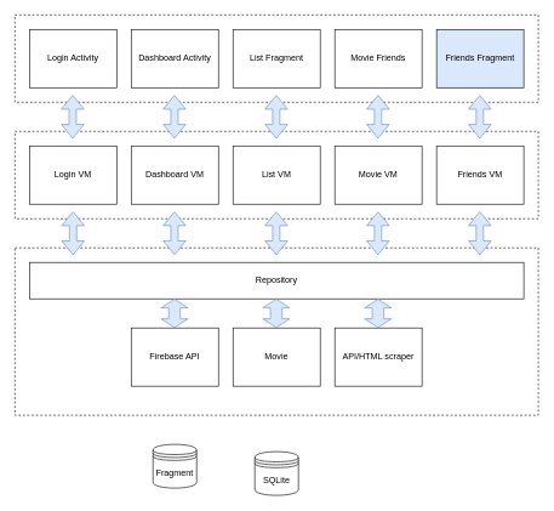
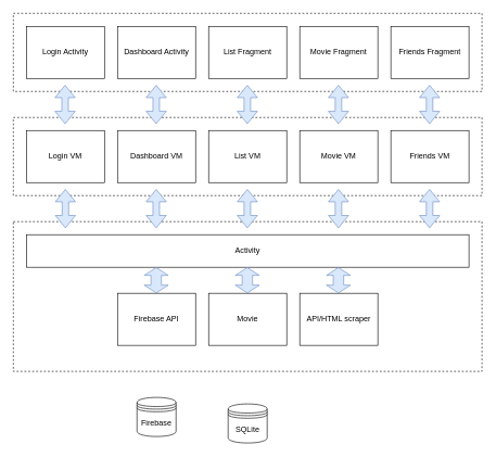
  <mxCell id="0" />
  <mxCell id="1" parent="0" />
  <mxCell id="2" value="" style="rounded=0;whiteSpace=wrap;html=1;dashed=1;gradientDirection=east;gradientColor=#FF9747;fillColor=none;" vertex="1" parent="1"><mxGeometry x="20" y="340" width="720" height="230" as="geometry" /></mxCell>
  <mxCell id="3" value="" style="rounded=0;whiteSpace=wrap;html=1;dashed=1;gradientDirection=east;gradientColor=#FF9747;fillColor=none;" vertex="1" parent="1"><mxGeometry x="20" y="180" width="720" height="120" as="geometry" /></mxCell>
  <mxCell id="4" value="" style="rounded=0;whiteSpace=wrap;html=1;dashed=1;gradientDirection=east;gradientColor=#FF9747;fillColor=none;" vertex="1" parent="1"><mxGeometry x="20" y="20" width="720" height="120" as="geometry" /></mxCell>
- <mxCell id="5" value="Friends Fragment" style="rounded=0;whiteSpace=wrap;html=1;fillColor=#dae8fc;" vertex="1" parent="1"><mxGeometry x="600" y="40" width="120" height="80" as="geometry" /></mxCell>
- <mxCell id="6" value="Movie Friends" style="rounded=0;whiteSpace=wrap;html=1;fillColor=#FFFFFF;" vertex="1" parent="1"><mxGeometry x="460" y="40" width="120" height="80" as="geometry" /></mxCell>
+ <mxCell id="5" value="Friends Fragment" style="rounded=0;whiteSpace=wrap;html=1;fillColor=#FFFFFF;" vertex="1" parent="1"><mxGeometry x="600" y="40" width="120" height="80" as="geometry" /></mxCell>
+ <mxCell id="6" value="Movie Fragment" style="rounded=0;whiteSpace=wrap;html=1;fillColor=#FFFFFF;" vertex="1" parent="1"><mxGeometry x="460" y="40" width="120" height="80" as="geometry" /></mxCell>
  <mxCell id="7" value="List Fragment" style="rounded=0;whiteSpace=wrap;html=1;fillColor=#FFFFFF;" vertex="1" parent="1"><mxGeometry x="320" y="40" width="120" height="80" as="geometry" /></mxCell>
  <mxCell id="8" value="Dashboard Activity&lt;span style=&quot;color: rgba(0 , 0 , 0 , 0) ; font-family: monospace ; font-size: 0px&quot;&gt;%3CmxGraphModel%3E%3Croot%3E%3CmxCell%20id%3D%220%22%2F%3E%3CmxCell%20id%3D%221%22%20parent%3D%220%22%2F%3E%3CmxCell%20id%3D%222%22%20value%3D%22%22%20style%3D%22rounded%3D0%3BwhiteSpace%3Dwrap%3Bhtml%3D1%3BfillColor%3D%23FFFFFF%3B%22%20vertex%3D%221%22%20parent%3D%221%22%3E%3CmxGeometry%20x%3D%22620%22%20y%3D%22100%22%20width%3D%22120%22%20height%3D%2280%22%20as%3D%22geometry%22%2F%3E%3C%2FmxCell%3E%3C%2Froot%3E%3C%2FmxGraphModel%3E&lt;/span&gt;" style="rounded=0;whiteSpace=wrap;html=1;fillColor=#FFFFFF;" vertex="1" parent="1"><mxGeometry x="180" y="40" width="120" height="80" as="geometry" /></mxCell>
  <mxCell id="9" value="Login Activity" style="rounded=0;whiteSpace=wrap;html=1;fillColor=#FFFFFF;" vertex="1" parent="1"><mxGeometry x="40" y="40" width="120" height="80" as="geometry" /></mxCell>
  <mxCell id="10" value="Login VM" style="rounded=0;whiteSpace=wrap;html=1;fillColor=#FFFFFF;" vertex="1" parent="1"><mxGeometry x="40" y="200" width="120" height="80" as="geometry" /></mxCell>
  <mxCell id="11" value="Dashboard VM" style="rounded=0;whiteSpace=wrap;html=1;fillColor=#FFFFFF;" vertex="1" parent="1"><mxGeometry x="180" y="200" width="120" height="80" as="geometry" /></mxCell>
  <mxCell id="12" value="List VM" style="rounded=0;whiteSpace=wrap;html=1;fillColor=#FFFFFF;" vertex="1" parent="1"><mxGeometry x="320" y="200" width="120" height="80" as="geometry" /></mxCell>
  <mxCell id="13" value="Movie VM" style="rounded=0;whiteSpace=wrap;html=1;fillColor=#FFFFFF;" vertex="1" parent="1"><mxGeometry x="460" y="200" width="120" height="80" as="geometry" /></mxCell>
  <mxCell id="14" value="Friends VM" style="rounded=0;whiteSpace=wrap;html=1;fillColor=#FFFFFF;" vertex="1" parent="1"><mxGeometry x="600" y="200" width="120" height="80" as="geometry" /></mxCell>
- <mxCell id="15" value="Repository" style="rounded=0;whiteSpace=wrap;html=1;fillColor=#FFFFFF;" vertex="1" parent="1"><mxGeometry x="40" y="360" width="680" height="50" as="geometry" /></mxCell>
+ <mxCell id="15" value="Activity" style="rounded=0;whiteSpace=wrap;html=1;fillColor=#FFFFFF;" vertex="1" parent="1"><mxGeometry x="40" y="360" width="680" height="50" as="geometry" /></mxCell>
  <mxCell id="16" value="API/HTML scraper" style="rounded=0;whiteSpace=wrap;html=1;fillColor=#FFFFFF;" vertex="1" parent="1"><mxGeometry x="460" y="450" width="120" height="80" as="geometry" /></mxCell>
  <mxCell id="17" style="edgeStyle=orthogonalEdgeStyle;rounded=0;orthogonalLoop=1;jettySize=auto;html=1;exitX=0.5;exitY=1;exitDx=0;exitDy=0;" edge="1" parent="1" source="16" target="16"><mxGeometry relative="1" as="geometry" /></mxCell>
  <mxCell id="18" value="Movie" style="rounded=0;whiteSpace=wrap;html=1;fillColor=#FFFFFF;" vertex="1" parent="1"><mxGeometry x="320" y="450" width="120" height="80" as="geometry" /></mxCell>
  <mxCell id="19" value="Firebase API" style="rounded=0;whiteSpace=wrap;html=1;fillColor=#FFFFFF;" vertex="1" parent="1"><mxGeometry x="180" y="450" width="120" height="80" as="geometry" /></mxCell>
  <mxCell id="20" value="" style="shape=flexArrow;endArrow=classic;startArrow=classic;html=1;fillColor=#dae8fc;strokeColor=#6c8ebf;" edge="1" parent="1"><mxGeometry width="50" height="50" relative="1" as="geometry"><mxPoint x="519.5" y="190" as="sourcePoint" /><mxPoint x="519.5" y="130" as="targetPoint" /></mxGeometry></mxCell>
  <mxCell id="21" value="" style="shape=flexArrow;endArrow=classic;startArrow=classic;html=1;fillColor=#dae8fc;strokeColor=#6c8ebf;" edge="1" parent="1"><mxGeometry width="50" height="50" relative="1" as="geometry"><mxPoint x="659.5" y="190" as="sourcePoint" /><mxPoint x="659.5" y="130" as="targetPoint" /></mxGeometry></mxCell>
  <mxCell id="22" value="" style="shape=flexArrow;endArrow=classic;startArrow=classic;html=1;fillColor=#dae8fc;strokeColor=#6c8ebf;" edge="1" parent="1"><mxGeometry width="50" height="50" relative="1" as="geometry"><mxPoint x="379.5" y="190" as="sourcePoint" /><mxPoint x="379.5" y="130" as="targetPoint" /></mxGeometry></mxCell>
  <mxCell id="23" value="" style="shape=flexArrow;endArrow=classic;startArrow=classic;html=1;fillColor=#dae8fc;strokeColor=#6c8ebf;" edge="1" parent="1"><mxGeometry width="50" height="50" relative="1" as="geometry"><mxPoint x="239.5" y="190" as="sourcePoint" /><mxPoint x="239.5" y="130" as="targetPoint" /></mxGeometry></mxCell>
  <mxCell id="24" value="" style="shape=flexArrow;endArrow=classic;startArrow=classic;html=1;fillColor=#dae8fc;strokeColor=#6c8ebf;" edge="1" parent="1"><mxGeometry width="50" height="50" relative="1" as="geometry"><mxPoint x="99.5" y="190" as="sourcePoint" /><mxPoint x="99.5" y="130" as="targetPoint" /></mxGeometry></mxCell>
  <mxCell id="25" value="" style="shape=flexArrow;endArrow=classic;startArrow=classic;html=1;fillColor=#dae8fc;strokeColor=#6c8ebf;" edge="1" parent="1"><mxGeometry width="50" height="50" relative="1" as="geometry"><mxPoint x="100" y="350" as="sourcePoint" /><mxPoint x="100" y="290" as="targetPoint" /></mxGeometry></mxCell>
  <mxCell id="26" value="" style="shape=flexArrow;endArrow=classic;startArrow=classic;html=1;fillColor=#dae8fc;strokeColor=#6c8ebf;" edge="1" parent="1"><mxGeometry width="50" height="50" relative="1" as="geometry"><mxPoint x="239.5" y="350" as="sourcePoint" /><mxPoint x="239.5" y="290" as="targetPoint" /></mxGeometry></mxCell>
  <mxCell id="27" value="" style="shape=flexArrow;endArrow=classic;startArrow=classic;html=1;fillColor=#dae8fc;strokeColor=#6c8ebf;" edge="1" parent="1"><mxGeometry width="50" height="50" relative="1" as="geometry"><mxPoint x="379.5" y="350" as="sourcePoint" /><mxPoint x="379.5" y="290" as="targetPoint" /></mxGeometry></mxCell>
  <mxCell id="28" value="" style="shape=flexArrow;endArrow=classic;startArrow=classic;html=1;fillColor=#dae8fc;strokeColor=#6c8ebf;" edge="1" parent="1"><mxGeometry width="50" height="50" relative="1" as="geometry"><mxPoint x="519.5" y="350" as="sourcePoint" /><mxPoint x="519.5" y="290" as="targetPoint" /></mxGeometry></mxCell>
  <mxCell id="29" value="" style="shape=flexArrow;endArrow=classic;startArrow=classic;html=1;fillColor=#dae8fc;strokeColor=#6c8ebf;" edge="1" parent="1"><mxGeometry width="50" height="50" relative="1" as="geometry"><mxPoint x="659.5" y="350" as="sourcePoint" /><mxPoint x="659.5" y="290" as="targetPoint" /></mxGeometry></mxCell>
  <mxCell id="30" value="" style="shape=flexArrow;endArrow=classic;startArrow=classic;html=1;fillColor=#dae8fc;strokeColor=#6c8ebf;width=16;startSize=3.67;endSize=3.67;" edge="1" parent="1"><mxGeometry width="50" height="50" relative="1" as="geometry"><mxPoint x="239.5" y="450" as="sourcePoint" /><mxPoint x="239.5" y="410" as="targetPoint" /></mxGeometry></mxCell>
  <mxCell id="31" value="" style="shape=flexArrow;endArrow=classic;startArrow=classic;html=1;fillColor=#dae8fc;strokeColor=#6c8ebf;width=16;startSize=3.67;endSize=3.67;" edge="1" parent="1"><mxGeometry width="50" height="50" relative="1" as="geometry"><mxPoint x="379.5" y="450" as="sourcePoint" /><mxPoint x="379.5" y="410" as="targetPoint" /></mxGeometry></mxCell>
  <mxCell id="32" value="" style="shape=flexArrow;endArrow=classic;startArrow=classic;html=1;fillColor=#dae8fc;strokeColor=#6c8ebf;width=16;startSize=3.67;endSize=3.67;" edge="1" parent="1"><mxGeometry width="50" height="50" relative="1" as="geometry"><mxPoint x="519.5" y="450" as="sourcePoint" /><mxPoint x="519.5" y="410" as="targetPoint" /></mxGeometry></mxCell>
  <mxCell id="33" value="SQLite" style="shape=datastore;whiteSpace=wrap;html=1;fillColor=#FFFFFF;gradientColor=none;" vertex="1" parent="1"><mxGeometry x="350" y="620" width="60" height="60" as="geometry" /></mxCell>
- <mxCell id="34" value="Fragment" style="shape=datastore;whiteSpace=wrap;html=1;fillColor=#FFFFFF;gradientColor=none;" vertex="1" parent="1"><mxGeometry x="210" y="610" width="60" height="60" as="geometry" /></mxCell>
+ <mxCell id="34" value="Firebase" style="shape=datastore;whiteSpace=wrap;html=1;fillColor=#FFFFFF;gradientColor=none;" vertex="1" parent="1"><mxGeometry x="210" y="610" width="60" height="60" as="geometry" /></mxCell>
